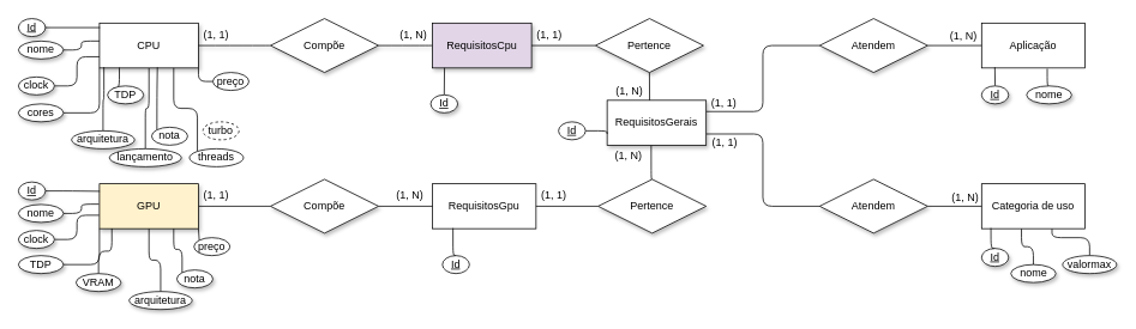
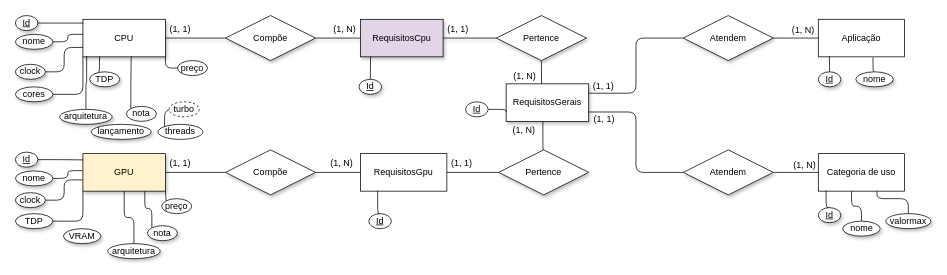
  <mxCell id="0" />
  <mxCell id="1" parent="0" />
  <mxCell id="2" style="edgeStyle=orthogonalEdgeStyle;curved=1;orthogonalLoop=1;jettySize=auto;html=1;exitX=0;exitY=0.5;exitDx=0;exitDy=0;entryX=1;entryY=0.5;entryDx=0;entryDy=0;shadow=1;endArrow=none;endFill=0;" parent="1" source="3" target="20" edge="1"><mxGeometry relative="1" as="geometry" /></mxCell>
  <mxCell id="3" value="RequisitosCpu" style="whiteSpace=wrap;html=1;align=center;shadow=1;fillColor=#e1d5e7;" parent="1" vertex="1"><mxGeometry x="480" y="25" width="110" height="50" as="geometry" /></mxCell>
- <mxCell id="4" style="edgeStyle=orthogonalEdgeStyle;rounded=1;orthogonalLoop=1;jettySize=auto;html=1;exitX=0.5;exitY=1;exitDx=0;exitDy=0;entryX=0.5;entryY=0;entryDx=0;entryDy=0;endArrow=none;endFill=0;" parent="1" source="5" target="16" edge="1"><mxGeometry relative="1" as="geometry" /></mxCell>
  <mxCell id="5" value="CPU" style="whiteSpace=wrap;html=1;align=center;gradientColor=none;rounded=0;glass=0;sketch=0;shadow=1;" parent="1" vertex="1"><mxGeometry x="110" y="25" width="110" height="50" as="geometry" /></mxCell>
  <mxCell id="6" style="edgeStyle=orthogonalEdgeStyle;orthogonalLoop=1;jettySize=auto;html=1;exitX=1;exitY=0.5;exitDx=0;exitDy=0;entryX=0;entryY=0.4;entryDx=0;entryDy=0;entryPerimeter=0;shadow=0;endArrow=none;endFill=0;rounded=1;" parent="1" source="7" target="5" edge="1"><mxGeometry relative="1" as="geometry" /></mxCell>
  <mxCell id="7" value="nome" style="ellipse;whiteSpace=wrap;html=1;align=center;shadow=1;" parent="1" vertex="1"><mxGeometry x="20" y="45" width="50" height="20" as="geometry" /></mxCell>
  <mxCell id="8" style="edgeStyle=orthogonalEdgeStyle;rounded=1;orthogonalLoop=1;jettySize=auto;html=1;exitX=1;exitY=0.5;exitDx=0;exitDy=0;entryX=0.005;entryY=0.1;entryDx=0;entryDy=0;entryPerimeter=0;shadow=0;endArrow=none;endFill=0;" parent="1" source="9" target="5" edge="1"><mxGeometry relative="1" as="geometry" /></mxCell>
  <mxCell id="9" value="Id" style="ellipse;whiteSpace=wrap;html=1;align=center;fontStyle=4;shadow=1;" parent="1" vertex="1"><mxGeometry x="20" y="20" width="30" height="20" as="geometry" /></mxCell>
  <mxCell id="10" style="edgeStyle=orthogonalEdgeStyle;orthogonalLoop=1;jettySize=auto;html=1;exitX=1;exitY=0.5;exitDx=0;exitDy=0;entryX=0;entryY=0.75;entryDx=0;entryDy=0;shadow=0;endArrow=none;endFill=0;rounded=1;" parent="1" source="11" target="5" edge="1"><mxGeometry relative="1" as="geometry" /></mxCell>
  <mxCell id="11" value="clock" style="ellipse;whiteSpace=wrap;html=1;align=center;shadow=1;" parent="1" vertex="1"><mxGeometry x="20" y="85" width="40" height="20" as="geometry" /></mxCell>
  <mxCell id="12" style="edgeStyle=orthogonalEdgeStyle;orthogonalLoop=1;jettySize=auto;html=1;exitX=1;exitY=0.5;exitDx=0;exitDy=0;entryX=0;entryY=1;entryDx=0;entryDy=0;shadow=0;endArrow=none;endFill=0;rounded=1;" parent="1" source="13" target="5" edge="1"><mxGeometry relative="1" as="geometry" /></mxCell>
  <mxCell id="13" value="cores" style="ellipse;whiteSpace=wrap;html=1;align=center;shadow=1;" parent="1" vertex="1"><mxGeometry x="20" y="115" width="50" height="20" as="geometry" /></mxCell>
  <mxCell id="14" style="edgeStyle=orthogonalEdgeStyle;rounded=1;orthogonalLoop=1;jettySize=auto;html=1;exitX=0.5;exitY=0;exitDx=0;exitDy=0;entryX=0.045;entryY=0.98;entryDx=0;entryDy=0;entryPerimeter=0;endArrow=none;endFill=0;" parent="1" source="15" target="5" edge="1"><mxGeometry relative="1" as="geometry" /></mxCell>
  <mxCell id="15" value="arquitetura" style="ellipse;whiteSpace=wrap;html=1;align=center;shadow=1;" parent="1" vertex="1"><mxGeometry x="79" y="145" width="70" height="20" as="geometry" /></mxCell>
  <mxCell id="16" value="lançamento" style="ellipse;whiteSpace=wrap;html=1;align=center;shadow=1;" parent="1" vertex="1"><mxGeometry x="121" y="165" width="80" height="20" as="geometry" /></mxCell>
  <mxCell id="17" style="edgeStyle=orthogonalEdgeStyle;orthogonalLoop=1;jettySize=auto;html=1;exitX=0.5;exitY=0;exitDx=0;exitDy=0;entryX=0.121;entryY=0.997;entryDx=0;entryDy=0;entryPerimeter=0;endArrow=none;endFill=0;shadow=0;rounded=1;" parent="1" source="18" target="3" edge="1"><mxGeometry relative="1" as="geometry" /></mxCell>
  <mxCell id="18" value="Id" style="ellipse;whiteSpace=wrap;html=1;align=center;fontStyle=4;shadow=1;" parent="1" vertex="1"><mxGeometry x="478" y="105" width="30" height="20" as="geometry" /></mxCell>
  <mxCell id="19" style="edgeStyle=orthogonalEdgeStyle;curved=1;orthogonalLoop=1;jettySize=auto;html=1;exitX=0;exitY=0.5;exitDx=0;exitDy=0;entryX=1;entryY=0.5;entryDx=0;entryDy=0;shadow=1;endArrow=none;endFill=0;" parent="1" source="20" target="5" edge="1"><mxGeometry relative="1" as="geometry" /></mxCell>
  <mxCell id="20" value="Compõe" style="shape=rhombus;perimeter=rhombusPerimeter;whiteSpace=wrap;html=1;align=center;rounded=0;shadow=1;glass=0;sketch=0;gradientColor=none;" parent="1" vertex="1"><mxGeometry x="300" y="20" width="120" height="60" as="geometry" /></mxCell>
  <mxCell id="21" style="edgeStyle=orthogonalEdgeStyle;orthogonalLoop=1;jettySize=auto;html=1;exitX=0;exitY=0.5;exitDx=0;exitDy=0;entryX=1;entryY=0.5;entryDx=0;entryDy=0;shadow=1;endArrow=none;endFill=0;rounded=1;" parent="1" source="23" target="3" edge="1"><mxGeometry relative="1" as="geometry" /></mxCell>
  <mxCell id="22" style="edgeStyle=orthogonalEdgeStyle;rounded=1;orthogonalLoop=1;jettySize=auto;html=1;exitX=0.5;exitY=1;exitDx=0;exitDy=0;entryX=0.429;entryY=0.01;entryDx=0;entryDy=0;entryPerimeter=0;endArrow=none;endFill=0;" edge="1" parent="1" source="23" target="75"><mxGeometry relative="1" as="geometry" /></mxCell>
  <mxCell id="23" value="Pertence" style="shape=rhombus;perimeter=rhombusPerimeter;whiteSpace=wrap;html=1;align=center;rounded=0;shadow=1;glass=0;sketch=0;gradientColor=none;" parent="1" vertex="1"><mxGeometry x="661" y="20" width="120" height="60" as="geometry" /></mxCell>
  <mxCell id="24" value="(1, 1)" style="text;html=1;strokeColor=none;fillColor=none;align=center;verticalAlign=middle;whiteSpace=wrap;rounded=0;shadow=1;glass=0;sketch=0;" parent="1" vertex="1"><mxGeometry x="585" y="29" width="50" height="20" as="geometry" /></mxCell>
  <mxCell id="25" value="(1, N)" style="text;html=1;strokeColor=none;fillColor=none;align=center;verticalAlign=middle;whiteSpace=wrap;rounded=0;shadow=1;glass=0;sketch=0;" parent="1" vertex="1"><mxGeometry x="434" y="29" width="50" height="20" as="geometry" /></mxCell>
  <mxCell id="26" value="(1, 1)" style="text;html=1;strokeColor=none;fillColor=none;align=center;verticalAlign=middle;whiteSpace=wrap;rounded=0;shadow=1;glass=0;sketch=0;" parent="1" vertex="1"><mxGeometry x="215" y="28" width="50" height="20" as="geometry" /></mxCell>
  <mxCell id="27" value="RequisitosGpu" style="whiteSpace=wrap;html=1;align=center;rounded=0;shadow=0;glass=0;sketch=0;gradientColor=none;" parent="1" vertex="1"><mxGeometry x="480" y="204" width="115" height="50" as="geometry" /></mxCell>
  <mxCell id="28" style="edgeStyle=orthogonalEdgeStyle;rounded=1;orthogonalLoop=1;jettySize=auto;html=1;exitX=1;exitY=0.5;exitDx=0;exitDy=0;entryX=0;entryY=0.5;entryDx=0;entryDy=0;shadow=0;endArrow=none;endFill=0;" parent="1" source="30" target="27" edge="1"><mxGeometry relative="1" as="geometry" /></mxCell>
  <mxCell id="29" style="edgeStyle=orthogonalEdgeStyle;rounded=1;orthogonalLoop=1;jettySize=auto;html=1;exitX=0;exitY=0.5;exitDx=0;exitDy=0;entryX=1;entryY=0.5;entryDx=0;entryDy=0;endArrow=none;endFill=0;" edge="1" parent="1" source="30" target="56"><mxGeometry relative="1" as="geometry" /></mxCell>
  <mxCell id="30" value="Compõe" style="shape=rhombus;perimeter=rhombusPerimeter;whiteSpace=wrap;html=1;align=center;rounded=0;shadow=1;glass=0;sketch=0;gradientColor=none;" parent="1" vertex="1"><mxGeometry x="300" y="199" width="120" height="60" as="geometry" /></mxCell>
  <mxCell id="31" style="edgeStyle=orthogonalEdgeStyle;rounded=1;orthogonalLoop=1;jettySize=auto;html=1;exitX=0;exitY=0.5;exitDx=0;exitDy=0;entryX=1;entryY=0.5;entryDx=0;entryDy=0;shadow=0;endArrow=none;endFill=0;" parent="1" source="33" target="27" edge="1"><mxGeometry relative="1" as="geometry" /></mxCell>
  <mxCell id="32" style="edgeStyle=orthogonalEdgeStyle;rounded=1;orthogonalLoop=1;jettySize=auto;html=1;exitX=0.5;exitY=0;exitDx=0;exitDy=0;entryX=0.445;entryY=1.002;entryDx=0;entryDy=0;entryPerimeter=0;endArrow=none;endFill=0;" edge="1" parent="1" source="33" target="75"><mxGeometry relative="1" as="geometry" /></mxCell>
  <mxCell id="33" value="Pertence" style="shape=rhombus;perimeter=rhombusPerimeter;whiteSpace=wrap;html=1;align=center;rounded=0;shadow=1;glass=0;sketch=0;gradientColor=none;" parent="1" vertex="1"><mxGeometry x="664" y="199" width="120" height="60" as="geometry" /></mxCell>
  <mxCell id="34" value="(1, N)" style="text;html=1;strokeColor=none;fillColor=none;align=center;verticalAlign=middle;whiteSpace=wrap;rounded=0;shadow=1;glass=0;sketch=0;" parent="1" vertex="1"><mxGeometry x="430" y="207" width="50" height="20" as="geometry" /></mxCell>
  <mxCell id="35" value="(1, 1)" style="text;html=1;strokeColor=none;fillColor=none;align=center;verticalAlign=middle;whiteSpace=wrap;rounded=0;shadow=1;glass=0;sketch=0;" parent="1" vertex="1"><mxGeometry x="215" y="207" width="50" height="20" as="geometry" /></mxCell>
  <mxCell id="36" value="(1, N)" style="text;html=1;strokeColor=none;fillColor=none;align=center;verticalAlign=middle;whiteSpace=wrap;rounded=0;shadow=1;glass=0;sketch=0;" parent="1" vertex="1"><mxGeometry x="674" y="91" width="50" height="20" as="geometry" /></mxCell>
  <mxCell id="37" style="edgeStyle=orthogonalEdgeStyle;rounded=1;orthogonalLoop=1;jettySize=auto;html=1;exitX=0.5;exitY=0;exitDx=0;exitDy=0;entryX=0.198;entryY=0.987;entryDx=0;entryDy=0;entryPerimeter=0;shadow=0;endArrow=none;endFill=0;" parent="1" source="38" target="27" edge="1"><mxGeometry relative="1" as="geometry" /></mxCell>
  <mxCell id="38" value="Id" style="ellipse;whiteSpace=wrap;html=1;align=center;fontStyle=4;rounded=0;shadow=0;glass=0;sketch=0;gradientColor=none;" parent="1" vertex="1"><mxGeometry x="491" y="284" width="30" height="20" as="geometry" /></mxCell>
- <mxCell id="39" style="edgeStyle=orthogonalEdgeStyle;rounded=1;orthogonalLoop=1;jettySize=auto;html=1;exitX=0;exitY=0;exitDx=0;exitDy=0;entryX=0.75;entryY=1;entryDx=0;entryDy=0;endArrow=none;endFill=0;" parent="1" source="40" target="5" edge="1"><mxGeometry relative="1" as="geometry" /></mxCell>
+ <mxCell id="39" style="edgeStyle=orthogonalEdgeStyle;rounded=1;orthogonalLoop=1;jettySize=auto;html=1;exitX=0;exitY=0;exitDx=0;exitDy=0;endArrow=none;endFill=0;" parent="1" source="40" target="43" edge="1"><mxGeometry relative="1" as="geometry" /></mxCell>
  <mxCell id="40" value="threads" style="ellipse;whiteSpace=wrap;html=1;align=center;" parent="1" vertex="1"><mxGeometry x="210" y="165" width="60" height="20" as="geometry" /></mxCell>
  <mxCell id="41" style="edgeStyle=orthogonalEdgeStyle;rounded=1;orthogonalLoop=1;jettySize=auto;html=1;exitX=0;exitY=0;exitDx=0;exitDy=0;entryX=0.201;entryY=0.991;entryDx=0;entryDy=0;entryPerimeter=0;endArrow=none;endFill=0;" parent="1" source="42" target="5" edge="1"><mxGeometry relative="1" as="geometry" /></mxCell>
  <mxCell id="42" value="TDP" style="ellipse;whiteSpace=wrap;html=1;align=center;shadow=1;" parent="1" vertex="1"><mxGeometry x="119" y="95" width="40" height="20" as="geometry" /></mxCell>
  <mxCell id="43" value="turbo" style="ellipse;whiteSpace=wrap;html=1;align=center;dashed=1;" parent="1" vertex="1"><mxGeometry x="225" y="135" width="40" height="20" as="geometry" /></mxCell>
  <mxCell id="44" style="edgeStyle=orthogonalEdgeStyle;rounded=1;orthogonalLoop=1;jettySize=auto;html=1;exitX=0;exitY=0;exitDx=0;exitDy=0;entryX=0.585;entryY=0.984;entryDx=0;entryDy=0;entryPerimeter=0;endArrow=none;endFill=0;" parent="1" source="45" target="5" edge="1"><mxGeometry relative="1" as="geometry" /></mxCell>
  <mxCell id="45" value="nota" style="ellipse;whiteSpace=wrap;html=1;align=center;" parent="1" vertex="1"><mxGeometry x="168" y="141" width="40" height="20" as="geometry" /></mxCell>
  <mxCell id="46" value="Categoria de uso" style="whiteSpace=wrap;html=1;align=center;rounded=0;shadow=0;glass=0;sketch=0;gradientColor=none;" parent="1" vertex="1"><mxGeometry x="1090" y="204" width="115" height="50" as="geometry" /></mxCell>
  <mxCell id="47" value="Aplicação" style="whiteSpace=wrap;html=1;align=center;rounded=0;shadow=0;glass=0;sketch=0;gradientColor=none;" parent="1" vertex="1"><mxGeometry x="1090" y="25" width="115" height="50" as="geometry" /></mxCell>
  <mxCell id="48" style="edgeStyle=orthogonalEdgeStyle;rounded=1;orthogonalLoop=1;jettySize=auto;html=1;exitX=0.5;exitY=0;exitDx=0;exitDy=0;entryX=0.128;entryY=0.983;entryDx=0;entryDy=0;entryPerimeter=0;endArrow=none;endFill=0;" edge="1" parent="1" source="49" target="47"><mxGeometry relative="1" as="geometry" /></mxCell>
  <mxCell id="49" value="Id" style="ellipse;whiteSpace=wrap;html=1;align=center;fontStyle=4;shadow=1;" parent="1" vertex="1"><mxGeometry x="1090" y="95" width="30" height="20" as="geometry" /></mxCell>
  <mxCell id="50" style="edgeStyle=orthogonalEdgeStyle;rounded=1;orthogonalLoop=1;jettySize=auto;html=1;exitX=0.5;exitY=0;exitDx=0;exitDy=0;entryX=0.634;entryY=1.017;entryDx=0;entryDy=0;entryPerimeter=0;endArrow=none;endFill=0;" edge="1" parent="1" source="51" target="47"><mxGeometry relative="1" as="geometry" /></mxCell>
  <mxCell id="51" value="nome" style="ellipse;whiteSpace=wrap;html=1;align=center;shadow=1;" parent="1" vertex="1"><mxGeometry x="1140" y="95" width="50" height="20" as="geometry" /></mxCell>
  <mxCell id="52" style="edgeStyle=orthogonalEdgeStyle;rounded=1;orthogonalLoop=1;jettySize=auto;html=1;exitX=0.5;exitY=0;exitDx=0;exitDy=0;entryX=0.09;entryY=0.985;entryDx=0;entryDy=0;entryPerimeter=0;endArrow=none;endFill=0;" edge="1" parent="1" source="53" target="46"><mxGeometry relative="1" as="geometry" /></mxCell>
  <mxCell id="53" value="Id" style="ellipse;whiteSpace=wrap;html=1;align=center;fontStyle=4;shadow=1;" parent="1" vertex="1"><mxGeometry x="1090" y="276" width="30" height="20" as="geometry" /></mxCell>
  <mxCell id="54" style="edgeStyle=orthogonalEdgeStyle;rounded=1;orthogonalLoop=1;jettySize=auto;html=1;exitX=0.5;exitY=0;exitDx=0;exitDy=0;entryX=0.385;entryY=1.003;entryDx=0;entryDy=0;entryPerimeter=0;endArrow=none;endFill=0;" edge="1" parent="1" source="55" target="46"><mxGeometry relative="1" as="geometry" /></mxCell>
  <mxCell id="55" value="nome" style="ellipse;whiteSpace=wrap;html=1;align=center;shadow=1;" parent="1" vertex="1"><mxGeometry x="1122.5" y="294" width="50" height="20" as="geometry" /></mxCell>
  <mxCell id="56" value="GPU" style="whiteSpace=wrap;html=1;align=center;shadow=1;fillColor=#fff2cc;" vertex="1" parent="1"><mxGeometry x="110" y="204" width="110" height="50" as="geometry" /></mxCell>
- <mxCell id="57" style="edgeStyle=orthogonalEdgeStyle;rounded=1;orthogonalLoop=1;jettySize=auto;html=1;exitX=0.5;exitY=0;exitDx=0;exitDy=0;entryX=0.125;entryY=0.995;entryDx=0;entryDy=0;entryPerimeter=0;endArrow=none;endFill=0;" edge="1" parent="1" source="58" target="56"><mxGeometry relative="1" as="geometry" /></mxCell>
  <mxCell id="58" value="VRAM" style="ellipse;whiteSpace=wrap;html=1;align=center;shadow=1;" vertex="1" parent="1"><mxGeometry x="84" y="304" width="50" height="20" as="geometry" /></mxCell>
  <mxCell id="59" style="edgeStyle=orthogonalEdgeStyle;rounded=1;orthogonalLoop=1;jettySize=auto;html=1;exitX=0.5;exitY=0;exitDx=0;exitDy=0;entryX=0.5;entryY=1;entryDx=0;entryDy=0;endArrow=none;endFill=0;" edge="1" parent="1" source="60" target="56"><mxGeometry relative="1" as="geometry" /></mxCell>
  <mxCell id="60" value="arquitetura" style="ellipse;whiteSpace=wrap;html=1;align=center;shadow=1;" vertex="1" parent="1"><mxGeometry x="143" y="324" width="70" height="20" as="geometry" /></mxCell>
  <mxCell id="61" style="edgeStyle=orthogonalEdgeStyle;rounded=1;orthogonalLoop=1;jettySize=auto;html=1;exitX=0;exitY=0;exitDx=0;exitDy=0;entryX=0.75;entryY=1;entryDx=0;entryDy=0;endArrow=none;endFill=0;" edge="1" parent="1" source="62" target="56"><mxGeometry relative="1" as="geometry" /></mxCell>
  <mxCell id="62" value="nota" style="ellipse;whiteSpace=wrap;html=1;align=center;shadow=1;" vertex="1" parent="1"><mxGeometry x="196" y="300" width="40" height="20" as="geometry" /></mxCell>
  <mxCell id="63" style="edgeStyle=orthogonalEdgeStyle;orthogonalLoop=1;jettySize=auto;html=1;exitX=1;exitY=0.5;exitDx=0;exitDy=0;entryX=-0.006;entryY=0.453;entryDx=0;entryDy=0;entryPerimeter=0;shadow=0;endArrow=none;endFill=0;rounded=1;" edge="1" parent="1" source="64" target="56"><mxGeometry relative="1" as="geometry"><mxPoint x="110" y="227" as="targetPoint" /></mxGeometry></mxCell>
  <mxCell id="64" value="nome" style="ellipse;whiteSpace=wrap;html=1;align=center;shadow=1;" vertex="1" parent="1"><mxGeometry x="20" y="227" width="50" height="20" as="geometry" /></mxCell>
  <mxCell id="65" style="edgeStyle=orthogonalEdgeStyle;rounded=1;orthogonalLoop=1;jettySize=auto;html=1;exitX=1;exitY=0.5;exitDx=0;exitDy=0;entryX=0.003;entryY=0.167;entryDx=0;entryDy=0;entryPerimeter=0;shadow=0;endArrow=none;endFill=0;" edge="1" parent="1" source="66" target="56"><mxGeometry relative="1" as="geometry"><mxPoint x="110.55" y="212" as="targetPoint" /></mxGeometry></mxCell>
  <mxCell id="66" value="Id" style="ellipse;whiteSpace=wrap;html=1;align=center;fontStyle=4;shadow=1;" vertex="1" parent="1"><mxGeometry x="20" y="202" width="30" height="20" as="geometry" /></mxCell>
  <mxCell id="67" style="edgeStyle=orthogonalEdgeStyle;orthogonalLoop=1;jettySize=auto;html=1;exitX=1;exitY=0.5;exitDx=0;exitDy=0;entryX=-0.003;entryY=0.7;entryDx=0;entryDy=0;entryPerimeter=0;endArrow=none;endFill=0;rounded=1;" edge="1" parent="1" source="68" target="56"><mxGeometry relative="1" as="geometry" /></mxCell>
  <mxCell id="68" value="clock" style="ellipse;whiteSpace=wrap;html=1;align=center;shadow=1;" vertex="1" parent="1"><mxGeometry x="20" y="256" width="40" height="20" as="geometry" /></mxCell>
  <mxCell id="69" style="edgeStyle=orthogonalEdgeStyle;orthogonalLoop=1;jettySize=auto;html=1;exitX=1;exitY=0.5;exitDx=0;exitDy=0;entryX=0;entryY=1;entryDx=0;entryDy=0;shadow=0;endArrow=none;endFill=0;rounded=1;" edge="1" parent="1" source="70" target="56"><mxGeometry relative="1" as="geometry"><mxPoint x="110" y="257" as="targetPoint" /></mxGeometry></mxCell>
  <mxCell id="70" value="TDP" style="ellipse;whiteSpace=wrap;html=1;align=center;shadow=1;" vertex="1" parent="1"><mxGeometry x="20" y="284" width="50" height="20" as="geometry" /></mxCell>
  <mxCell id="71" style="edgeStyle=orthogonalEdgeStyle;rounded=1;orthogonalLoop=1;jettySize=auto;html=1;exitX=0.5;exitY=0;exitDx=0;exitDy=0;entryX=0.68;entryY=1.003;entryDx=0;entryDy=0;entryPerimeter=0;endArrow=none;endFill=0;" edge="1" parent="1" source="72" target="46"><mxGeometry relative="1" as="geometry" /></mxCell>
  <mxCell id="72" value="valormax" style="ellipse;whiteSpace=wrap;html=1;align=center;shadow=1;" vertex="1" parent="1"><mxGeometry x="1180" y="284" width="60" height="20" as="geometry" /></mxCell>
  <mxCell id="73" style="edgeStyle=orthogonalEdgeStyle;rounded=1;orthogonalLoop=1;jettySize=auto;html=1;exitX=1;exitY=0.25;exitDx=0;exitDy=0;entryX=0;entryY=0.5;entryDx=0;entryDy=0;endArrow=none;endFill=0;" edge="1" parent="1" source="75" target="77"><mxGeometry relative="1" as="geometry" /></mxCell>
  <mxCell id="74" style="edgeStyle=orthogonalEdgeStyle;rounded=1;orthogonalLoop=1;jettySize=auto;html=1;exitX=1;exitY=0.75;exitDx=0;exitDy=0;entryX=0;entryY=0.5;entryDx=0;entryDy=0;endArrow=none;endFill=0;" edge="1" parent="1" source="75" target="79"><mxGeometry relative="1" as="geometry" /></mxCell>
  <mxCell id="75" value="RequisitosGerais" style="whiteSpace=wrap;html=1;align=center;shadow=1;" vertex="1" parent="1"><mxGeometry x="674" y="111" width="110" height="50" as="geometry" /></mxCell>
  <mxCell id="76" style="edgeStyle=orthogonalEdgeStyle;rounded=1;orthogonalLoop=1;jettySize=auto;html=1;exitX=1;exitY=0.5;exitDx=0;exitDy=0;entryX=0;entryY=0.5;entryDx=0;entryDy=0;endArrow=none;endFill=0;" edge="1" parent="1" source="77" target="47"><mxGeometry relative="1" as="geometry" /></mxCell>
  <mxCell id="77" value="Atendem" style="shape=rhombus;perimeter=rhombusPerimeter;whiteSpace=wrap;html=1;align=center;rounded=0;shadow=1;glass=0;sketch=0;gradientColor=none;" vertex="1" parent="1"><mxGeometry x="910" y="20" width="120" height="60" as="geometry" /></mxCell>
  <mxCell id="78" style="edgeStyle=orthogonalEdgeStyle;rounded=1;orthogonalLoop=1;jettySize=auto;html=1;exitX=1;exitY=0.5;exitDx=0;exitDy=0;entryX=0;entryY=0.5;entryDx=0;entryDy=0;endArrow=none;endFill=0;" edge="1" parent="1" source="79" target="46"><mxGeometry relative="1" as="geometry" /></mxCell>
  <mxCell id="79" value="Atendem" style="shape=rhombus;perimeter=rhombusPerimeter;whiteSpace=wrap;html=1;align=center;rounded=0;shadow=1;glass=0;sketch=0;gradientColor=none;" vertex="1" parent="1"><mxGeometry x="910" y="199" width="120" height="60" as="geometry" /></mxCell>
  <mxCell id="80" style="edgeStyle=orthogonalEdgeStyle;rounded=1;orthogonalLoop=1;jettySize=auto;html=1;exitX=1;exitY=0.5;exitDx=0;exitDy=0;entryX=0;entryY=0.75;entryDx=0;entryDy=0;endArrow=none;endFill=0;" edge="1" parent="1" source="81" target="75"><mxGeometry relative="1" as="geometry" /></mxCell>
  <mxCell id="81" value="Id" style="ellipse;whiteSpace=wrap;html=1;align=center;fontStyle=4;rounded=0;shadow=0;glass=0;sketch=0;gradientColor=none;" vertex="1" parent="1"><mxGeometry x="620" y="135" width="30" height="20" as="geometry" /></mxCell>
  <mxCell id="82" value="&lt;span style=&quot;font-weight: normal;&quot;&gt;(1, 1)&lt;/span&gt;" style="text;html=1;strokeColor=none;fillColor=none;align=center;verticalAlign=middle;whiteSpace=wrap;rounded=0;shadow=1;glass=0;sketch=0;fontStyle=1" vertex="1" parent="1"><mxGeometry x="590" y="207" width="50" height="20" as="geometry" /></mxCell>
  <mxCell id="83" value="(1, N)" style="text;html=1;strokeColor=none;fillColor=none;align=center;verticalAlign=middle;whiteSpace=wrap;rounded=0;shadow=1;glass=0;sketch=0;" vertex="1" parent="1"><mxGeometry x="673" y="163" width="50" height="20" as="geometry" /></mxCell>
  <mxCell id="84" value="(1, 1)" style="text;html=1;strokeColor=none;fillColor=none;align=center;verticalAlign=middle;whiteSpace=wrap;rounded=0;shadow=1;glass=0;sketch=0;" vertex="1" parent="1"><mxGeometry x="780" y="149" width="50" height="20" as="geometry" /></mxCell>
  <mxCell id="85" value="(1, 1)" style="text;html=1;strokeColor=none;fillColor=none;align=center;verticalAlign=middle;whiteSpace=wrap;rounded=0;shadow=1;glass=0;sketch=0;" vertex="1" parent="1"><mxGeometry x="779" y="105" width="50" height="20" as="geometry" /></mxCell>
  <mxCell id="86" value="(1, N)" style="text;html=1;strokeColor=none;fillColor=none;align=center;verticalAlign=middle;whiteSpace=wrap;rounded=0;shadow=1;glass=0;sketch=0;" vertex="1" parent="1"><mxGeometry x="1045" y="30" width="50" height="20" as="geometry" /></mxCell>
  <mxCell id="87" value="(1, N)" style="text;html=1;strokeColor=none;fillColor=none;align=center;verticalAlign=middle;whiteSpace=wrap;rounded=0;shadow=1;glass=0;sketch=0;" vertex="1" parent="1"><mxGeometry x="1047" y="209" width="50" height="20" as="geometry" /></mxCell>
  <mxCell id="88" style="edgeStyle=orthogonalEdgeStyle;rounded=1;orthogonalLoop=1;jettySize=auto;html=1;exitX=0;exitY=0.5;exitDx=0;exitDy=0;entryX=1;entryY=1;entryDx=0;entryDy=0;endArrow=none;endFill=0;" edge="1" parent="1" source="89" target="5"><mxGeometry relative="1" as="geometry" /></mxCell>
  <mxCell id="89" value="preço" style="ellipse;whiteSpace=wrap;html=1;align=center;" vertex="1" parent="1"><mxGeometry x="236" y="80" width="40" height="20" as="geometry" /></mxCell>
  <mxCell id="90" style="edgeStyle=orthogonalEdgeStyle;rounded=1;orthogonalLoop=1;jettySize=auto;html=1;exitX=0;exitY=0;exitDx=0;exitDy=0;entryX=1;entryY=1;entryDx=0;entryDy=0;endArrow=none;endFill=0;" edge="1" parent="1" source="91" target="56"><mxGeometry relative="1" as="geometry" /></mxCell>
  <mxCell id="91" value="preço" style="ellipse;whiteSpace=wrap;html=1;align=center;" vertex="1" parent="1"><mxGeometry x="215" y="264" width="40" height="20" as="geometry" /></mxCell>
